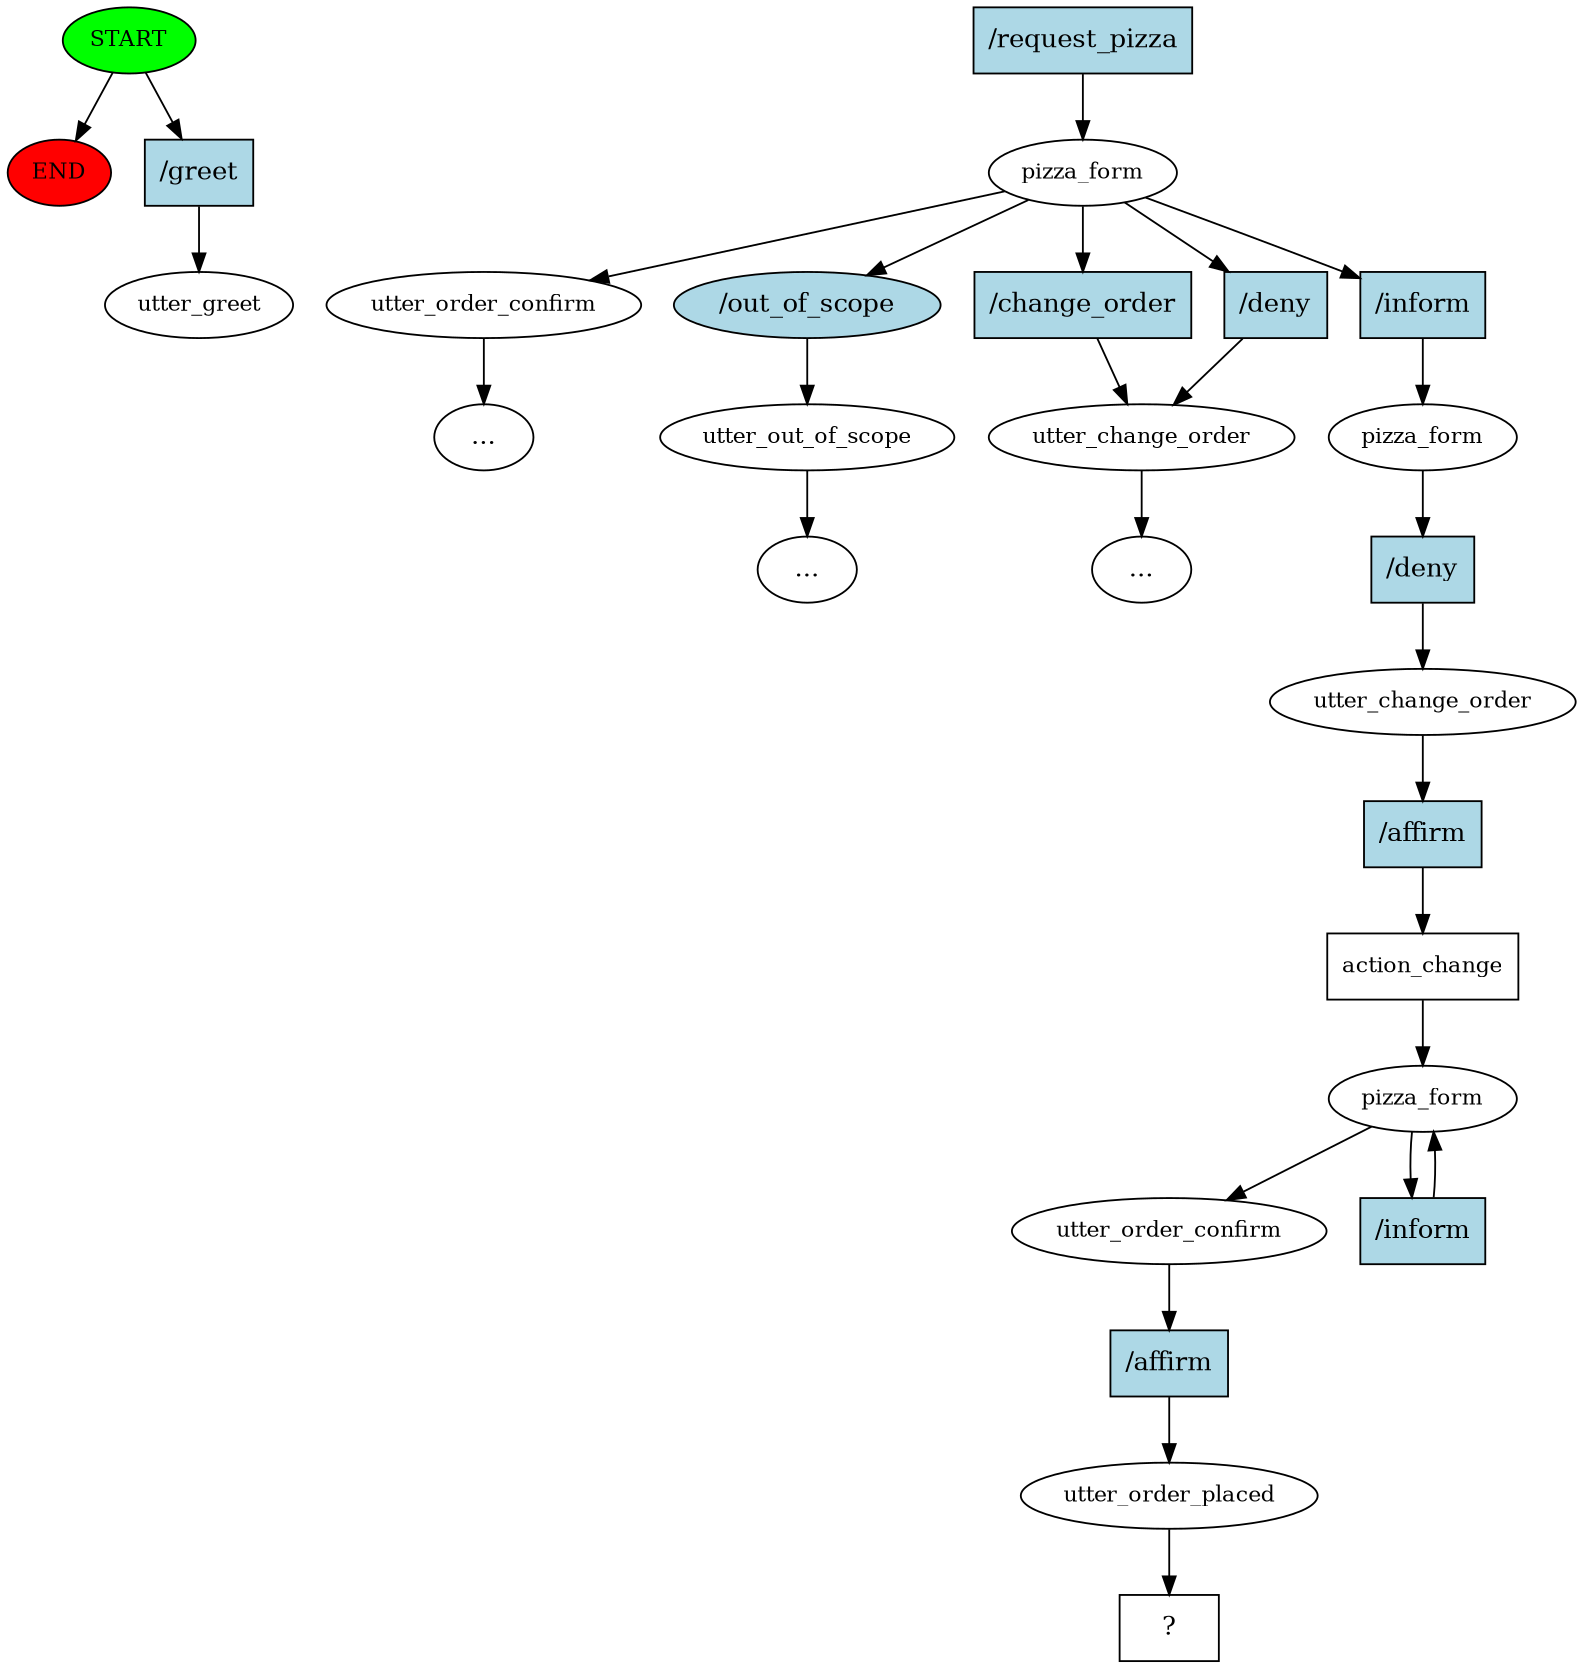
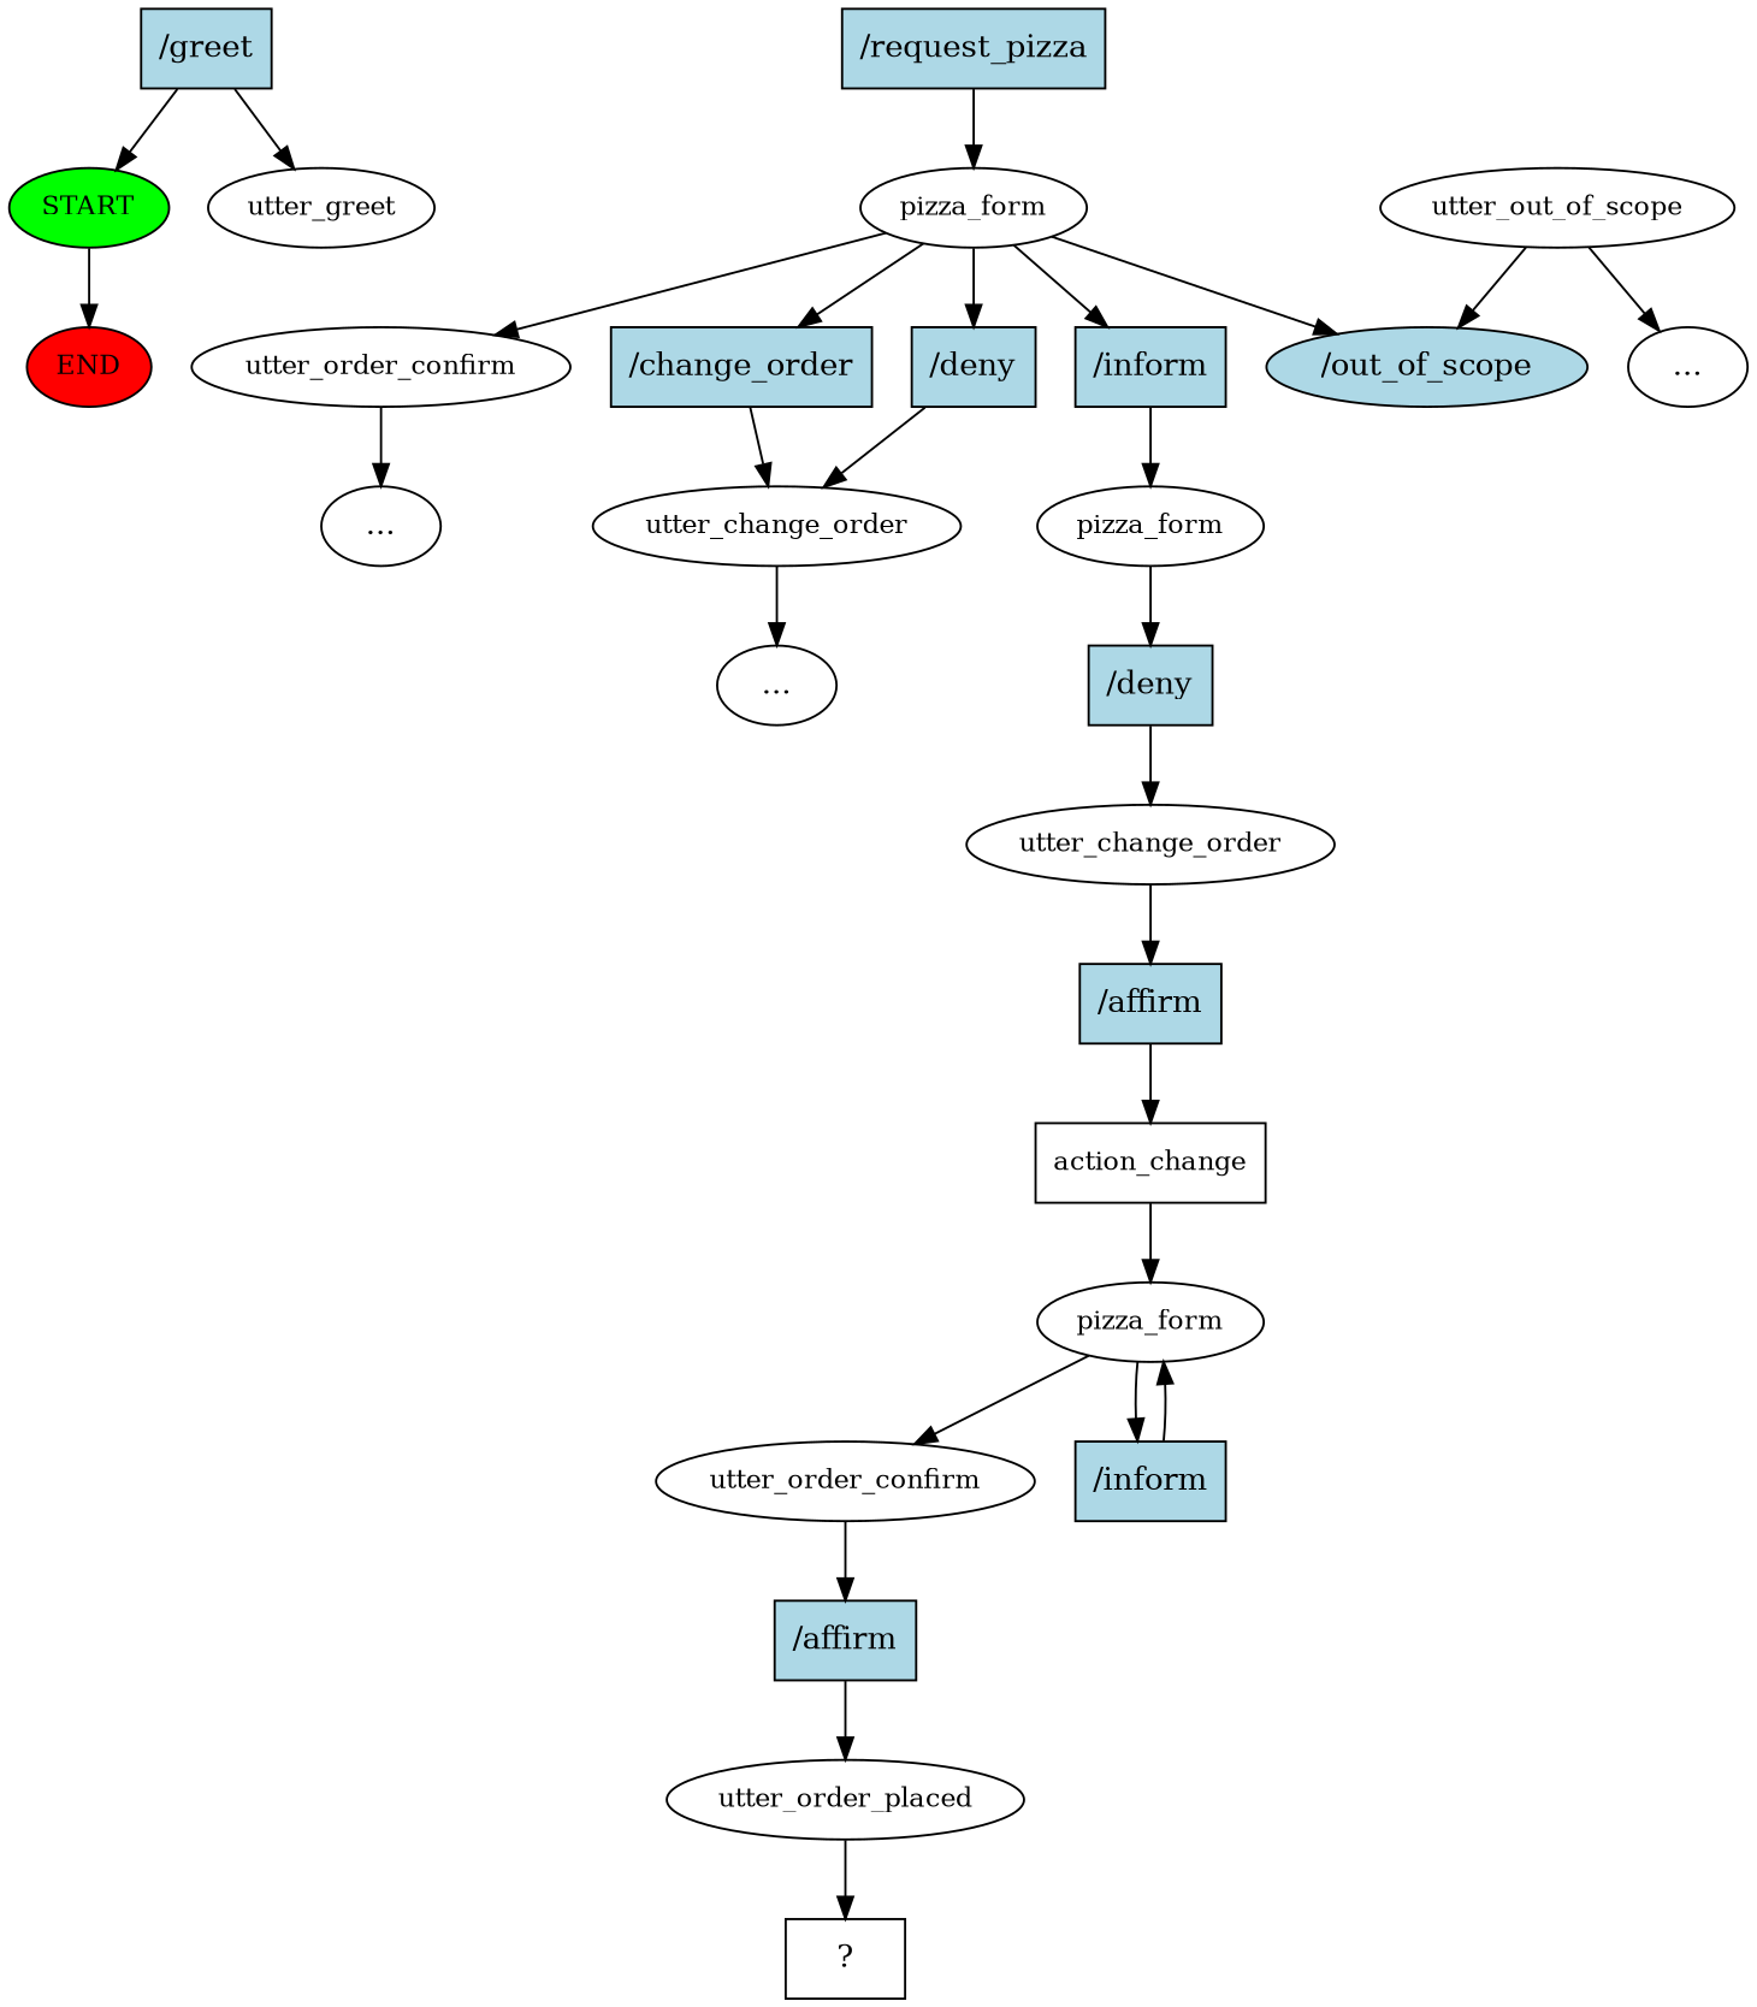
  digraph {
    n1 [fillcolor=green fontsize=12 label=START style=filled]
    n2 [fillcolor=red fontsize=12 label=END style=filled]
    n3 [fillcolor=lightblue label="/greet" shape=rect style=filled]
    n4 [fontsize=12 label=utter_greet]
    n5 [fillcolor=lightblue label="/request_pizza" shape=rect style=filled]
    n6 [fontsize=12 label=pizza_form]
    n7 [fontsize=12 label=utter_order_confirm]
    n8 [fillcolor=lightblue label="/out_of_scope" shape=ellipse style=filled]
    n9 [fillcolor=lightblue label="/change_order" shape=rect style=filled]
    n10 [fillcolor=lightblue label="/deny" shape=rect style=filled]
    n11 [fillcolor=lightblue label="/inform" shape=rect style=filled]
    n12 [label="..."]
    n13 [fontsize=12 label=utter_out_of_scope]
    n14 [fontsize=12 label=utter_change_order]
    n15 [fontsize=12 label=pizza_form]
    n16 [label="..."]
    n17 [label="..."]
    n18 [fillcolor=lightblue label="/deny" shape=rect style=filled]
    n19 [fontsize=12 label=utter_change_order]
    n20 [fillcolor=lightblue label="/affirm" shape=rect style=filled]
    n21 [fontsize=12 label=action_change shape=box]
    n22 [fontsize=12 label=pizza_form]
    n23 [fontsize=12 label=utter_order_confirm]
    n24 [fillcolor=lightblue label="/inform" shape=rect style=filled]
    n25 [fillcolor=lightblue label="/affirm" shape=rect style=filled]
    n26 [fontsize=12 label=utter_order_placed]
    n27 [label="  ?  " shape=rect]
    n1 -> n2
-   n1 -> n3
+   n3 -> n1
    n3 -> n4
    n5 -> n6
    n6 -> n7
    n6 -> n8
    n6 -> n9
    n6 -> n10
    n6 -> n11
    n7 -> n12
-   n8 -> n13
+   n13 -> n8
    n9 -> n14
    n10 -> n14
    n11 -> n15
    n13 -> n16
    n14 -> n17
    n15 -> n18
    n18 -> n19
    n19 -> n20
    n20 -> n21
    n21 -> n22
    n22 -> n23
    n22 -> n24
    n23 -> n25
    n24 -> n22
    n25 -> n26
    n26 -> n27
  }
